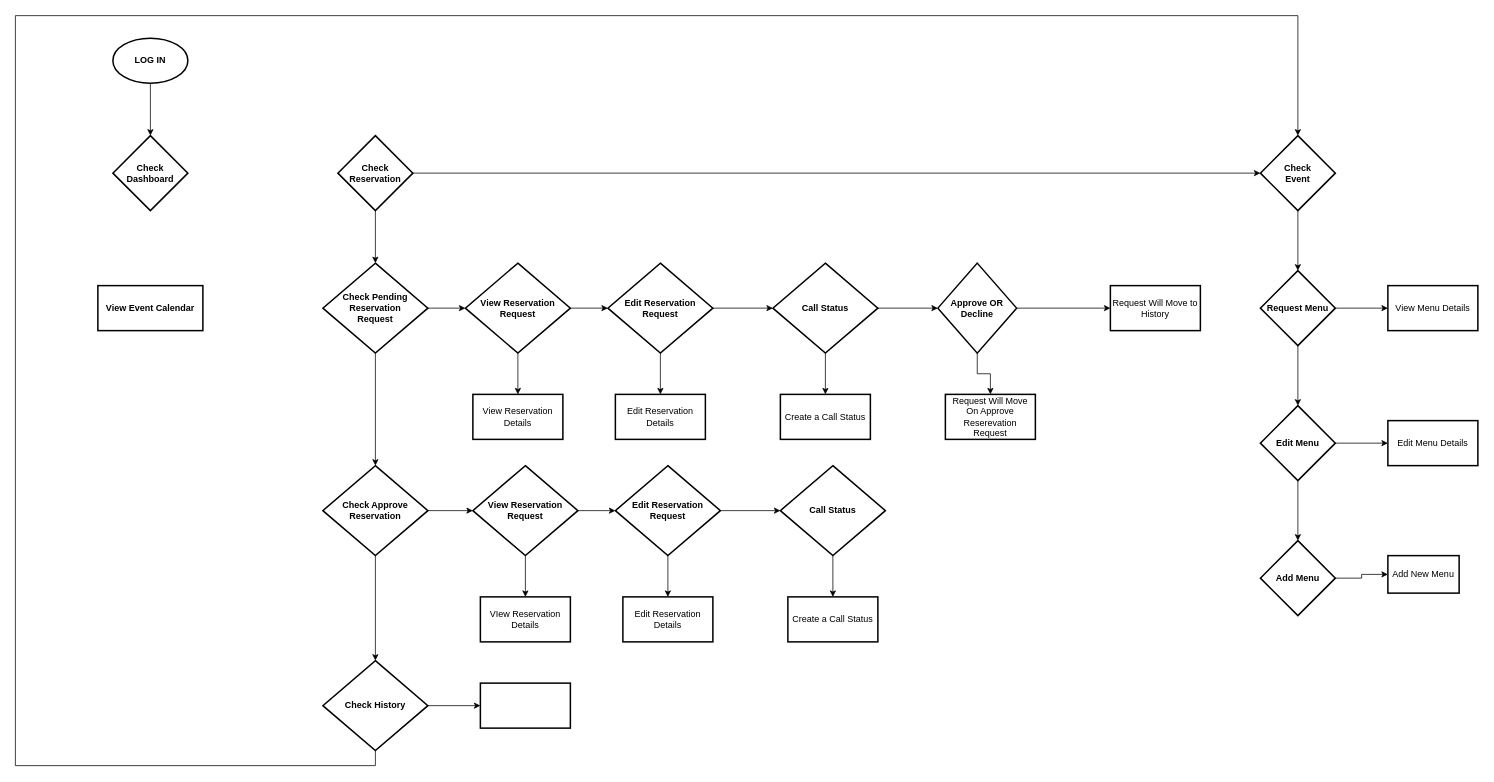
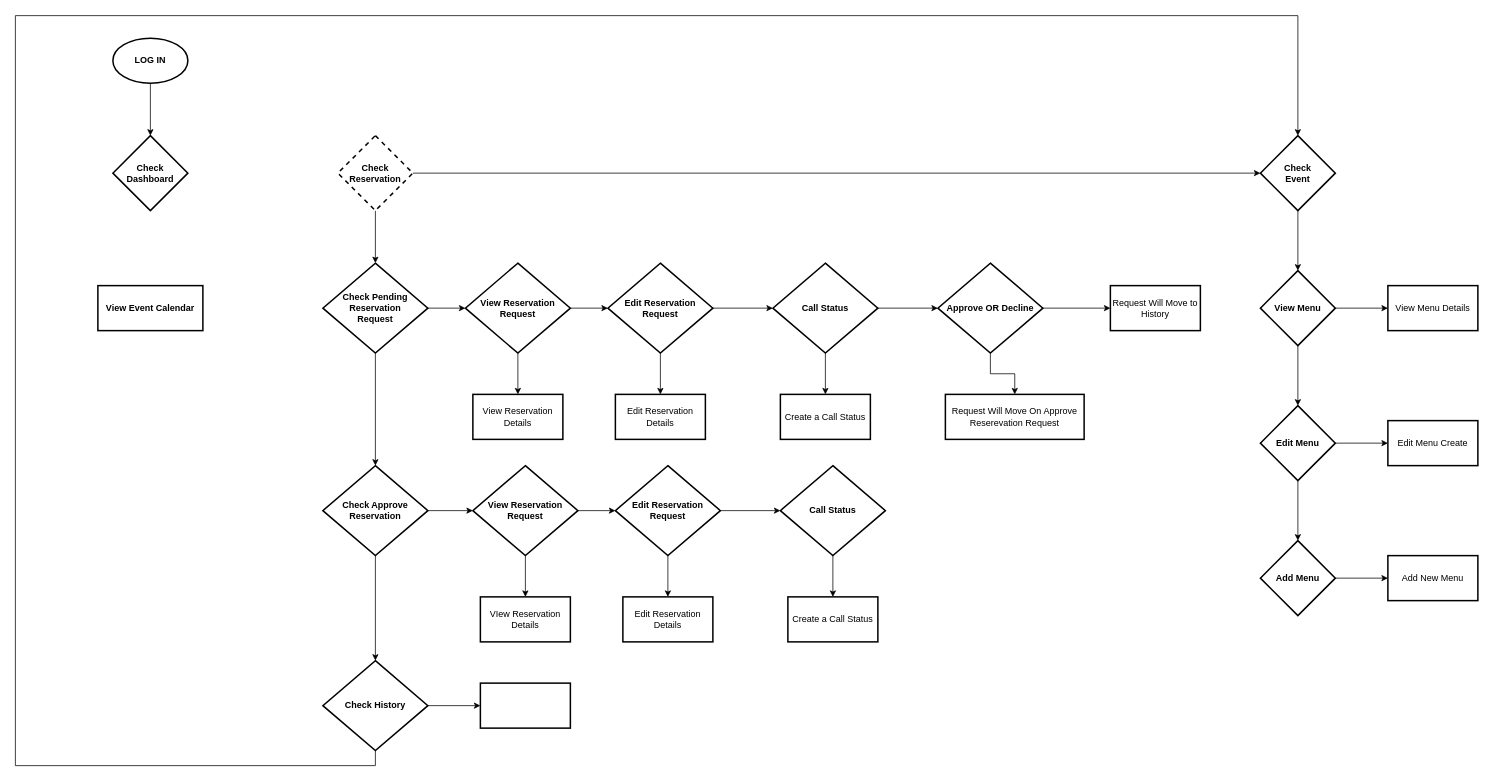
  <mxCell id="0" />
  <mxCell id="1" parent="0" />
  <mxCell id="2" value="" style="edgeStyle=orthogonalEdgeStyle;rounded=0;orthogonalLoop=1;jettySize=auto;html=1;" edge="1" parent="1" source="3" target="4"><mxGeometry relative="1" as="geometry" /></mxCell>
  <mxCell id="3" value="&lt;b&gt;LOG IN&lt;/b&gt;" style="strokeWidth=2;html=1;shape=mxgraph.flowchart.start_1;whiteSpace=wrap;" vertex="1" parent="1"><mxGeometry x="150" y="50" width="100" height="60" as="geometry" /></mxCell>
  <mxCell id="4" value="&lt;b&gt;Check Dashboard&lt;/b&gt;" style="rhombus;whiteSpace=wrap;html=1;strokeWidth=2;" vertex="1" parent="1"><mxGeometry x="150" y="180" width="100" height="100" as="geometry" /></mxCell>
  <mxCell id="5" value="&lt;b&gt;View Event Calendar&lt;br&gt;&lt;/b&gt;" style="whiteSpace=wrap;html=1;strokeWidth=2;" vertex="1" parent="1"><mxGeometry x="130" y="380" width="140" height="60" as="geometry" /></mxCell>
  <mxCell id="6" value="" style="edgeStyle=orthogonalEdgeStyle;rounded=0;orthogonalLoop=1;jettySize=auto;html=1;" edge="1" parent="1" source="8" target="11"><mxGeometry relative="1" as="geometry" /></mxCell>
  <mxCell id="7" value="" style="edgeStyle=orthogonalEdgeStyle;rounded=0;orthogonalLoop=1;jettySize=auto;html=1;" edge="1" parent="1" source="8" target="13"><mxGeometry relative="1" as="geometry" /></mxCell>
- <mxCell id="8" value="&lt;b&gt;Check Reservation&lt;/b&gt;" style="rhombus;whiteSpace=wrap;html=1;strokeWidth=2;" vertex="1" parent="1"><mxGeometry x="450" y="180" width="100" height="100" as="geometry" /></mxCell>
+ <mxCell id="8" value="&lt;b&gt;Check Reservation&lt;/b&gt;" style="rhombus;whiteSpace=wrap;html=1;strokeWidth=2;dashed=1;" vertex="1" parent="1"><mxGeometry x="450" y="180" width="100" height="100" as="geometry" /></mxCell>
  <mxCell id="9" value="" style="edgeStyle=orthogonalEdgeStyle;rounded=0;orthogonalLoop=1;jettySize=auto;html=1;" edge="1" parent="1" source="11" target="16"><mxGeometry relative="1" as="geometry" /></mxCell>
  <mxCell id="10" value="" style="edgeStyle=orthogonalEdgeStyle;rounded=0;orthogonalLoop=1;jettySize=auto;html=1;" edge="1" parent="1" source="11" target="33"><mxGeometry relative="1" as="geometry" /></mxCell>
  <mxCell id="11" value="&lt;b&gt;Check Pending Reservation&lt;br&gt;Request&lt;br&gt;&lt;/b&gt;" style="rhombus;whiteSpace=wrap;html=1;strokeWidth=2;" vertex="1" parent="1"><mxGeometry x="430" y="350" width="140" height="120" as="geometry" /></mxCell>
  <mxCell id="12" value="" style="edgeStyle=orthogonalEdgeStyle;rounded=0;orthogonalLoop=1;jettySize=auto;html=1;" edge="1" parent="1" source="13" target="51"><mxGeometry relative="1" as="geometry" /></mxCell>
  <mxCell id="13" value="&lt;b&gt;Check&lt;br&gt;Event&lt;/b&gt;" style="rhombus;whiteSpace=wrap;html=1;strokeWidth=2;" vertex="1" parent="1"><mxGeometry x="1680" y="180" width="100" height="100" as="geometry" /></mxCell>
  <mxCell id="14" value="" style="edgeStyle=orthogonalEdgeStyle;rounded=0;orthogonalLoop=1;jettySize=auto;html=1;" edge="1" parent="1" source="16" target="19"><mxGeometry relative="1" as="geometry" /></mxCell>
  <mxCell id="15" value="" style="edgeStyle=orthogonalEdgeStyle;rounded=0;orthogonalLoop=1;jettySize=auto;html=1;" edge="1" parent="1" source="16" target="20"><mxGeometry relative="1" as="geometry" /></mxCell>
  <mxCell id="16" value="&lt;b&gt;View Reservation Request&lt;br&gt;&lt;/b&gt;" style="rhombus;whiteSpace=wrap;html=1;strokeWidth=2;" vertex="1" parent="1"><mxGeometry x="620" y="350" width="140" height="120" as="geometry" /></mxCell>
  <mxCell id="17" value="" style="edgeStyle=orthogonalEdgeStyle;rounded=0;orthogonalLoop=1;jettySize=auto;html=1;" edge="1" parent="1" source="19" target="21"><mxGeometry relative="1" as="geometry" /></mxCell>
  <mxCell id="18" value="" style="edgeStyle=orthogonalEdgeStyle;rounded=0;orthogonalLoop=1;jettySize=auto;html=1;" edge="1" parent="1" source="19" target="24"><mxGeometry relative="1" as="geometry" /></mxCell>
  <mxCell id="19" value="&lt;b&gt;Edit Reservation Request&lt;br&gt;&lt;/b&gt;" style="rhombus;whiteSpace=wrap;html=1;strokeWidth=2;" vertex="1" parent="1"><mxGeometry x="810" y="350" width="140" height="120" as="geometry" /></mxCell>
  <mxCell id="20" value="View Reservation&lt;br&gt;Details" style="whiteSpace=wrap;html=1;strokeWidth=2;" vertex="1" parent="1"><mxGeometry x="630" y="525" width="120" height="60" as="geometry" /></mxCell>
  <mxCell id="21" value="Edit Reservation Details" style="whiteSpace=wrap;html=1;strokeWidth=2;" vertex="1" parent="1"><mxGeometry x="820" y="525" width="120" height="60" as="geometry" /></mxCell>
  <mxCell id="22" value="" style="edgeStyle=orthogonalEdgeStyle;rounded=0;orthogonalLoop=1;jettySize=auto;html=1;" edge="1" parent="1" source="24" target="25"><mxGeometry relative="1" as="geometry" /></mxCell>
  <mxCell id="23" value="" style="edgeStyle=orthogonalEdgeStyle;rounded=0;orthogonalLoop=1;jettySize=auto;html=1;" edge="1" parent="1" source="24" target="28"><mxGeometry relative="1" as="geometry" /></mxCell>
  <mxCell id="24" value="&lt;b&gt;Call Status&lt;br&gt;&lt;/b&gt;" style="rhombus;whiteSpace=wrap;html=1;strokeWidth=2;" vertex="1" parent="1"><mxGeometry x="1030" y="350" width="140" height="120" as="geometry" /></mxCell>
  <mxCell id="25" value="Create a Call Status" style="whiteSpace=wrap;html=1;strokeWidth=2;" vertex="1" parent="1"><mxGeometry x="1040" y="525" width="120" height="60" as="geometry" /></mxCell>
  <mxCell id="26" value="" style="edgeStyle=orthogonalEdgeStyle;rounded=0;orthogonalLoop=1;jettySize=auto;html=1;" edge="1" parent="1" source="28" target="29"><mxGeometry relative="1" as="geometry" /></mxCell>
  <mxCell id="27" value="" style="edgeStyle=orthogonalEdgeStyle;rounded=0;orthogonalLoop=1;jettySize=auto;html=1;" edge="1" parent="1" source="28" target="30"><mxGeometry relative="1" as="geometry" /></mxCell>
- <mxCell id="28" value="&lt;b&gt;Approve OR Decline&lt;br&gt;&lt;/b&gt;" style="rhombus;whiteSpace=wrap;html=1;strokeWidth=2;" vertex="1" parent="1"><mxGeometry x="1250" y="350" width="105" height="120" as="geometry" /></mxCell>
- <mxCell id="29" value="Request Will Move On Approve Reserevation Request" style="whiteSpace=wrap;html=1;strokeWidth=2;" vertex="1" parent="1"><mxGeometry x="1260" y="525" width="120" height="60" as="geometry" /></mxCell>
+ <mxCell id="28" value="&lt;b&gt;Approve OR Decline&lt;br&gt;&lt;/b&gt;" style="rhombus;whiteSpace=wrap;html=1;strokeWidth=2;" vertex="1" parent="1"><mxGeometry x="1250" y="350" width="140" height="120" as="geometry" /></mxCell>
+ <mxCell id="29" value="Request Will Move On Approve Reserevation Request" style="whiteSpace=wrap;html=1;strokeWidth=2;" vertex="1" parent="1"><mxGeometry x="1260" y="525" width="185" height="60" as="geometry" /></mxCell>
  <mxCell id="30" value="Request Will Move to History" style="whiteSpace=wrap;html=1;strokeWidth=2;" vertex="1" parent="1"><mxGeometry x="1480" y="380" width="120" height="60" as="geometry" /></mxCell>
  <mxCell id="31" style="edgeStyle=orthogonalEdgeStyle;rounded=0;orthogonalLoop=1;jettySize=auto;html=1;exitX=1;exitY=0.5;exitDx=0;exitDy=0;entryX=0;entryY=0.5;entryDx=0;entryDy=0;" edge="1" parent="1" source="33" target="36"><mxGeometry relative="1" as="geometry" /></mxCell>
  <mxCell id="32" value="" style="edgeStyle=orthogonalEdgeStyle;rounded=0;orthogonalLoop=1;jettySize=auto;html=1;" edge="1" parent="1" source="33" target="47"><mxGeometry relative="1" as="geometry" /></mxCell>
  <mxCell id="33" value="&lt;b&gt;Check Approve Reservation&lt;br&gt;&lt;/b&gt;" style="rhombus;whiteSpace=wrap;html=1;strokeWidth=2;" vertex="1" parent="1"><mxGeometry x="430" y="620" width="140" height="120" as="geometry" /></mxCell>
  <mxCell id="34" value="" style="edgeStyle=orthogonalEdgeStyle;rounded=0;orthogonalLoop=1;jettySize=auto;html=1;" edge="1" parent="1" source="36" target="39"><mxGeometry relative="1" as="geometry" /></mxCell>
  <mxCell id="35" value="" style="edgeStyle=orthogonalEdgeStyle;rounded=0;orthogonalLoop=1;jettySize=auto;html=1;" edge="1" parent="1" source="36" target="40"><mxGeometry relative="1" as="geometry" /></mxCell>
  <mxCell id="36" value="&lt;b&gt;View Reservation Request&lt;br&gt;&lt;/b&gt;" style="rhombus;whiteSpace=wrap;html=1;strokeWidth=2;" vertex="1" parent="1"><mxGeometry x="630" y="620" width="140" height="120" as="geometry" /></mxCell>
  <mxCell id="37" value="" style="edgeStyle=orthogonalEdgeStyle;rounded=0;orthogonalLoop=1;jettySize=auto;html=1;" edge="1" parent="1" source="39" target="41"><mxGeometry relative="1" as="geometry" /></mxCell>
  <mxCell id="38" value="" style="edgeStyle=orthogonalEdgeStyle;rounded=0;orthogonalLoop=1;jettySize=auto;html=1;" edge="1" parent="1" source="39" target="43"><mxGeometry relative="1" as="geometry" /></mxCell>
  <mxCell id="39" value="&lt;b&gt;Edit Reservation Request&lt;br&gt;&lt;/b&gt;" style="rhombus;whiteSpace=wrap;html=1;strokeWidth=2;" vertex="1" parent="1"><mxGeometry x="820" y="620" width="140" height="120" as="geometry" /></mxCell>
  <mxCell id="40" value="VIew Reservation&lt;br&gt;Details" style="whiteSpace=wrap;html=1;strokeWidth=2;" vertex="1" parent="1"><mxGeometry x="640" y="795" width="120" height="60" as="geometry" /></mxCell>
  <mxCell id="41" value="Edit Reservation Details" style="whiteSpace=wrap;html=1;strokeWidth=2;" vertex="1" parent="1"><mxGeometry x="830" y="795" width="120" height="60" as="geometry" /></mxCell>
  <mxCell id="42" value="" style="edgeStyle=orthogonalEdgeStyle;rounded=0;orthogonalLoop=1;jettySize=auto;html=1;" edge="1" parent="1" source="43" target="44"><mxGeometry relative="1" as="geometry" /></mxCell>
  <mxCell id="43" value="&lt;b&gt;Call Status&lt;br&gt;&lt;/b&gt;" style="rhombus;whiteSpace=wrap;html=1;strokeWidth=2;" vertex="1" parent="1"><mxGeometry x="1040" y="620" width="140" height="120" as="geometry" /></mxCell>
  <mxCell id="44" value="Create a Call Status" style="whiteSpace=wrap;html=1;strokeWidth=2;" vertex="1" parent="1"><mxGeometry x="1050" y="795" width="120" height="60" as="geometry" /></mxCell>
  <mxCell id="45" value="" style="edgeStyle=orthogonalEdgeStyle;rounded=0;orthogonalLoop=1;jettySize=auto;html=1;" edge="1" parent="1" source="47" target="48"><mxGeometry relative="1" as="geometry" /></mxCell>
  <mxCell id="46" style="edgeStyle=orthogonalEdgeStyle;rounded=0;orthogonalLoop=1;jettySize=auto;html=1;exitX=0.5;exitY=1;exitDx=0;exitDy=0;entryX=0.5;entryY=0;entryDx=0;entryDy=0;" edge="1" parent="1" source="47" target="13"><mxGeometry relative="1" as="geometry"><Array as="points"><mxPoint x="500" y="1020" /><mxPoint x="20" y="1020" /><mxPoint x="20" y="20" /><mxPoint x="1730" y="20" /></Array></mxGeometry></mxCell>
  <mxCell id="47" value="&lt;b&gt;Check History&lt;br&gt;&lt;/b&gt;" style="rhombus;whiteSpace=wrap;html=1;strokeWidth=2;" vertex="1" parent="1"><mxGeometry x="430" y="880" width="140" height="120" as="geometry" /></mxCell>
  <mxCell id="48" value="" style="whiteSpace=wrap;html=1;strokeWidth=2;" vertex="1" parent="1"><mxGeometry x="640" y="910" width="120" height="60" as="geometry" /></mxCell>
  <mxCell id="49" value="" style="edgeStyle=orthogonalEdgeStyle;rounded=0;orthogonalLoop=1;jettySize=auto;html=1;" edge="1" parent="1" source="51" target="54"><mxGeometry relative="1" as="geometry" /></mxCell>
  <mxCell id="50" value="" style="edgeStyle=orthogonalEdgeStyle;rounded=0;orthogonalLoop=1;jettySize=auto;html=1;" edge="1" parent="1" source="51" target="57"><mxGeometry relative="1" as="geometry" /></mxCell>
- <mxCell id="51" value="&lt;b&gt;Request Menu&lt;/b&gt;" style="rhombus;whiteSpace=wrap;html=1;strokeWidth=2;" vertex="1" parent="1"><mxGeometry x="1680" y="360" width="100" height="100" as="geometry" /></mxCell>
+ <mxCell id="51" value="&lt;b&gt;View Menu&lt;/b&gt;" style="rhombus;whiteSpace=wrap;html=1;strokeWidth=2;" vertex="1" parent="1"><mxGeometry x="1680" y="360" width="100" height="100" as="geometry" /></mxCell>
  <mxCell id="52" value="" style="edgeStyle=orthogonalEdgeStyle;rounded=0;orthogonalLoop=1;jettySize=auto;html=1;" edge="1" parent="1" source="54" target="56"><mxGeometry relative="1" as="geometry" /></mxCell>
  <mxCell id="53" value="" style="edgeStyle=orthogonalEdgeStyle;rounded=0;orthogonalLoop=1;jettySize=auto;html=1;" edge="1" parent="1" source="54" target="58"><mxGeometry relative="1" as="geometry" /></mxCell>
  <mxCell id="54" value="&lt;b&gt;Edit Menu&lt;/b&gt;" style="rhombus;whiteSpace=wrap;html=1;strokeWidth=2;" vertex="1" parent="1"><mxGeometry x="1680" y="540" width="100" height="100" as="geometry" /></mxCell>
  <mxCell id="55" value="" style="edgeStyle=orthogonalEdgeStyle;rounded=0;orthogonalLoop=1;jettySize=auto;html=1;" edge="1" parent="1" source="56" target="59"><mxGeometry relative="1" as="geometry" /></mxCell>
  <mxCell id="56" value="&lt;b&gt;Add Menu&lt;/b&gt;" style="rhombus;whiteSpace=wrap;html=1;strokeWidth=2;" vertex="1" parent="1"><mxGeometry x="1680" y="720" width="100" height="100" as="geometry" /></mxCell>
  <mxCell id="57" value="View Menu Details" style="whiteSpace=wrap;html=1;strokeWidth=2;" vertex="1" parent="1"><mxGeometry x="1850" y="380" width="120" height="60" as="geometry" /></mxCell>
- <mxCell id="58" value="Edit Menu Details" style="whiteSpace=wrap;html=1;strokeWidth=2;" vertex="1" parent="1"><mxGeometry x="1850" y="560" width="120" height="60" as="geometry" /></mxCell>
- <mxCell id="59" value="Add New Menu" style="whiteSpace=wrap;html=1;strokeWidth=2;" vertex="1" parent="1"><mxGeometry x="1850" y="740" width="95" height="50" as="geometry" /></mxCell>
+ <mxCell id="58" value="Edit Menu Create" style="whiteSpace=wrap;html=1;strokeWidth=2;" vertex="1" parent="1"><mxGeometry x="1850" y="560" width="120" height="60" as="geometry" /></mxCell>
+ <mxCell id="59" value="Add New Menu" style="whiteSpace=wrap;html=1;strokeWidth=2;" vertex="1" parent="1"><mxGeometry x="1850" y="740" width="120" height="60" as="geometry" /></mxCell>
